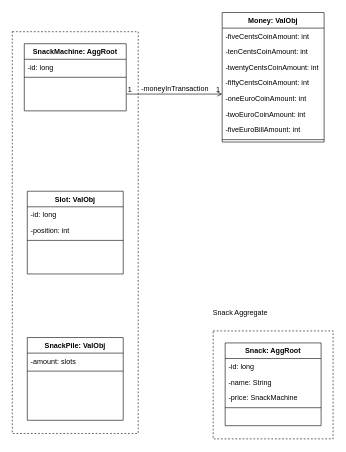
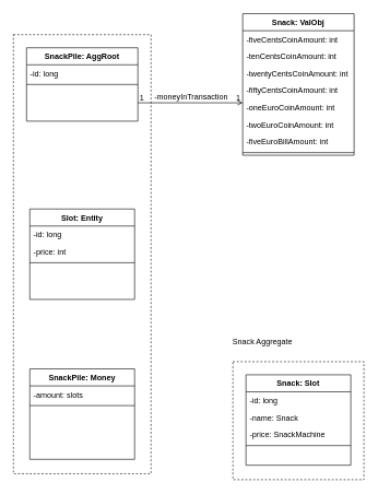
  <mxCell id="0" />
  <mxCell id="1" parent="0" />
  <mxCell id="2" value="" style="rounded=0;whiteSpace=wrap;html=1;dashed=1;" parent="1" vertex="1"><mxGeometry x="355" y="551" width="200" height="180" as="geometry" /></mxCell>
  <mxCell id="3" value="" style="rounded=0;whiteSpace=wrap;html=1;dashed=1;" parent="1" vertex="1"><mxGeometry x="20" y="52" width="210" height="670" as="geometry" /></mxCell>
- <mxCell id="4" value="SnackMachine: AggRoot" style="swimlane;fontStyle=1;align=center;verticalAlign=top;childLayout=stackLayout;horizontal=1;startSize=26;horizontalStack=0;resizeParent=1;resizeLast=0;collapsible=1;marginBottom=0;rounded=0;shadow=0;strokeWidth=1;" parent="1" vertex="1"><mxGeometry x="40" y="72" width="170" height="112" as="geometry"><mxRectangle x="230" y="140" width="160" height="26" as="alternateBounds" /></mxGeometry></mxCell>
+ <mxCell id="4" value="SnackPile: AggRoot" style="swimlane;fontStyle=1;align=center;verticalAlign=top;childLayout=stackLayout;horizontal=1;startSize=26;horizontalStack=0;resizeParent=1;resizeLast=0;collapsible=1;marginBottom=0;rounded=0;shadow=0;strokeWidth=1;" parent="1" vertex="1"><mxGeometry x="40" y="72" width="170" height="112" as="geometry"><mxRectangle x="230" y="140" width="160" height="26" as="alternateBounds" /></mxGeometry></mxCell>
  <mxCell id="5" value="-id: long" style="text;align=left;verticalAlign=top;spacingLeft=4;spacingRight=4;overflow=hidden;rotatable=0;points=[[0,0.5],[1,0.5]];portConstraint=eastwest;" parent="4" vertex="1"><mxGeometry y="26" width="170" height="26" as="geometry" /></mxCell>
  <mxCell id="6" value="" style="line;html=1;strokeWidth=1;align=left;verticalAlign=middle;spacingTop=-1;spacingLeft=3;spacingRight=3;rotatable=0;labelPosition=right;points=[];portConstraint=eastwest;" parent="4" vertex="1"><mxGeometry y="52" width="170" height="8" as="geometry" /></mxCell>
- <mxCell id="7" value="Money: ValObj" style="swimlane;fontStyle=1;align=center;verticalAlign=top;childLayout=stackLayout;horizontal=1;startSize=26;horizontalStack=0;resizeParent=1;resizeLast=0;collapsible=1;marginBottom=0;rounded=0;shadow=0;strokeWidth=1;" parent="1" vertex="1"><mxGeometry x="370" y="20" width="170" height="216" as="geometry"><mxRectangle x="550" y="140" width="160" height="26" as="alternateBounds" /></mxGeometry></mxCell>
+ <mxCell id="7" value="Snack: ValObj" style="swimlane;fontStyle=1;align=center;verticalAlign=top;childLayout=stackLayout;horizontal=1;startSize=26;horizontalStack=0;resizeParent=1;resizeLast=0;collapsible=1;marginBottom=0;rounded=0;shadow=0;strokeWidth=1;" parent="1" vertex="1"><mxGeometry x="370" y="20" width="170" height="216" as="geometry"><mxRectangle x="550" y="140" width="160" height="26" as="alternateBounds" /></mxGeometry></mxCell>
  <mxCell id="8" value="-fiveCentsCoinAmount: int" style="text;align=left;verticalAlign=top;spacingLeft=4;spacingRight=4;overflow=hidden;rotatable=0;points=[[0,0.5],[1,0.5]];portConstraint=eastwest;" parent="7" vertex="1"><mxGeometry y="26" width="170" height="26" as="geometry" /></mxCell>
  <mxCell id="9" value="-tenCentsCoinAmount: int" style="text;align=left;verticalAlign=top;spacingLeft=4;spacingRight=4;overflow=hidden;rotatable=0;points=[[0,0.5],[1,0.5]];portConstraint=eastwest;rounded=0;shadow=0;html=0;" parent="7" vertex="1"><mxGeometry y="52" width="170" height="26" as="geometry" /></mxCell>
  <mxCell id="10" value="-twentyCentsCoinAmount: int" style="text;align=left;verticalAlign=top;spacingLeft=4;spacingRight=4;overflow=hidden;rotatable=0;points=[[0,0.5],[1,0.5]];portConstraint=eastwest;rounded=0;shadow=0;html=0;" parent="7" vertex="1"><mxGeometry y="78" width="170" height="26" as="geometry" /></mxCell>
  <mxCell id="11" value="-fiftyCentsCoinAmount: int" style="text;align=left;verticalAlign=top;spacingLeft=4;spacingRight=4;overflow=hidden;rotatable=0;points=[[0,0.5],[1,0.5]];portConstraint=eastwest;rounded=0;shadow=0;html=0;" parent="7" vertex="1"><mxGeometry y="104" width="170" height="26" as="geometry" /></mxCell>
  <mxCell id="12" value="-oneEuroCoinAmount: int" style="text;align=left;verticalAlign=top;spacingLeft=4;spacingRight=4;overflow=hidden;rotatable=0;points=[[0,0.5],[1,0.5]];portConstraint=eastwest;rounded=0;shadow=0;html=0;" parent="7" vertex="1"><mxGeometry y="130" width="170" height="26" as="geometry" /></mxCell>
  <mxCell id="13" value="-twoEuroCoinAmount: int" style="text;align=left;verticalAlign=top;spacingLeft=4;spacingRight=4;overflow=hidden;rotatable=0;points=[[0,0.5],[1,0.5]];portConstraint=eastwest;rounded=0;shadow=0;html=0;" parent="7" vertex="1"><mxGeometry y="156" width="170" height="26" as="geometry" /></mxCell>
  <mxCell id="14" value="-fiveEuroBillAmount: int" style="text;align=left;verticalAlign=top;spacingLeft=4;spacingRight=4;overflow=hidden;rotatable=0;points=[[0,0.5],[1,0.5]];portConstraint=eastwest;rounded=0;shadow=0;html=0;" parent="7" vertex="1"><mxGeometry y="182" width="170" height="26" as="geometry" /></mxCell>
  <mxCell id="15" value="" style="line;html=1;strokeWidth=1;align=left;verticalAlign=middle;spacingTop=-1;spacingLeft=3;spacingRight=3;rotatable=0;labelPosition=right;points=[];portConstraint=eastwest;" parent="7" vertex="1"><mxGeometry y="208" width="170" height="8" as="geometry" /></mxCell>
- <mxCell id="16" value="Slot: ValObj" style="swimlane;fontStyle=1;align=center;verticalAlign=top;childLayout=stackLayout;horizontal=1;startSize=26;horizontalStack=0;resizeParent=1;resizeLast=0;collapsible=1;marginBottom=0;rounded=0;shadow=0;strokeWidth=1;" parent="1" vertex="1"><mxGeometry x="45" y="318" width="160" height="138" as="geometry"><mxRectangle x="230" y="140" width="160" height="26" as="alternateBounds" /></mxGeometry></mxCell>
+ <mxCell id="16" value="Slot: Entity" style="swimlane;fontStyle=1;align=center;verticalAlign=top;childLayout=stackLayout;horizontal=1;startSize=26;horizontalStack=0;resizeParent=1;resizeLast=0;collapsible=1;marginBottom=0;rounded=0;shadow=0;strokeWidth=1;" parent="1" vertex="1"><mxGeometry x="45" y="318" width="160" height="138" as="geometry"><mxRectangle x="230" y="140" width="160" height="26" as="alternateBounds" /></mxGeometry></mxCell>
  <mxCell id="17" value="-id: long" style="text;align=left;verticalAlign=top;spacingLeft=4;spacingRight=4;overflow=hidden;rotatable=0;points=[[0,0.5],[1,0.5]];portConstraint=eastwest;" parent="16" vertex="1"><mxGeometry y="26" width="160" height="26" as="geometry" /></mxCell>
- <mxCell id="18" value="-position: int" style="text;align=left;verticalAlign=top;spacingLeft=4;spacingRight=4;overflow=hidden;rotatable=0;points=[[0,0.5],[1,0.5]];portConstraint=eastwest;" parent="16" vertex="1"><mxGeometry y="52" width="160" height="26" as="geometry" /></mxCell>
+ <mxCell id="18" value="-price: int" style="text;align=left;verticalAlign=top;spacingLeft=4;spacingRight=4;overflow=hidden;rotatable=0;points=[[0,0.5],[1,0.5]];portConstraint=eastwest;" parent="16" vertex="1"><mxGeometry y="52" width="160" height="26" as="geometry" /></mxCell>
  <mxCell id="19" value="" style="line;html=1;strokeWidth=1;align=left;verticalAlign=middle;spacingTop=-1;spacingLeft=3;spacingRight=3;rotatable=0;labelPosition=right;points=[];portConstraint=eastwest;" parent="16" vertex="1"><mxGeometry y="78" width="160" height="8" as="geometry" /></mxCell>
- <mxCell id="20" value="Snack: AggRoot" style="swimlane;fontStyle=1;align=center;verticalAlign=top;childLayout=stackLayout;horizontal=1;startSize=26;horizontalStack=0;resizeParent=1;resizeLast=0;collapsible=1;marginBottom=0;rounded=0;shadow=0;strokeWidth=1;" parent="1" vertex="1"><mxGeometry x="375" y="571" width="160" height="138" as="geometry"><mxRectangle x="230" y="140" width="160" height="26" as="alternateBounds" /></mxGeometry></mxCell>
+ <mxCell id="20" value="Snack: Slot" style="swimlane;fontStyle=1;align=center;verticalAlign=top;childLayout=stackLayout;horizontal=1;startSize=26;horizontalStack=0;resizeParent=1;resizeLast=0;collapsible=1;marginBottom=0;rounded=0;shadow=0;strokeWidth=1;" parent="1" vertex="1"><mxGeometry x="375" y="571" width="160" height="138" as="geometry"><mxRectangle x="230" y="140" width="160" height="26" as="alternateBounds" /></mxGeometry></mxCell>
  <mxCell id="21" value="-id: long" style="text;align=left;verticalAlign=top;spacingLeft=4;spacingRight=4;overflow=hidden;rotatable=0;points=[[0,0.5],[1,0.5]];portConstraint=eastwest;" parent="20" vertex="1"><mxGeometry y="26" width="160" height="26" as="geometry" /></mxCell>
- <mxCell id="22" value="-name: String" style="text;align=left;verticalAlign=top;spacingLeft=4;spacingRight=4;overflow=hidden;rotatable=0;points=[[0,0.5],[1,0.5]];portConstraint=eastwest;" parent="20" vertex="1"><mxGeometry y="52" width="160" height="26" as="geometry" /></mxCell>
+ <mxCell id="22" value="-name: Snack" style="text;align=left;verticalAlign=top;spacingLeft=4;spacingRight=4;overflow=hidden;rotatable=0;points=[[0,0.5],[1,0.5]];portConstraint=eastwest;" parent="20" vertex="1"><mxGeometry y="52" width="160" height="26" as="geometry" /></mxCell>
  <mxCell id="23" value="-price: SnackMachine" style="text;align=left;verticalAlign=top;spacingLeft=4;spacingRight=4;overflow=hidden;rotatable=0;points=[[0,0.5],[1,0.5]];portConstraint=eastwest;rounded=0;shadow=0;html=0;" parent="20" vertex="1"><mxGeometry y="78" width="160" height="26" as="geometry" /></mxCell>
  <mxCell id="24" value="" style="line;html=1;strokeWidth=1;align=left;verticalAlign=middle;spacingTop=-1;spacingLeft=3;spacingRight=3;rotatable=0;labelPosition=right;points=[];portConstraint=eastwest;" parent="20" vertex="1"><mxGeometry y="104" width="160" height="8" as="geometry" /></mxCell>
  <mxCell id="25" value="Snack Aggregate" style="text;html=1;align=center;verticalAlign=middle;resizable=0;points=[];autosize=1;strokeColor=none;" parent="1" vertex="1"><mxGeometry x="345" y="511" width="110" height="20" as="geometry" /></mxCell>
  <mxCell id="26" value="" style="endArrow=open;shadow=0;strokeWidth=1;rounded=0;endFill=1;edgeStyle=elbowEdgeStyle;elbow=vertical;" parent="1" target="7" edge="1"><mxGeometry x="0.5" y="41" relative="1" as="geometry"><mxPoint x="210" y="156" as="sourcePoint" /><mxPoint x="327" y="156" as="targetPoint" /><mxPoint x="-40" y="32" as="offset" /></mxGeometry></mxCell>
  <mxCell id="27" value="1" style="resizable=0;align=left;verticalAlign=bottom;labelBackgroundColor=none;fontSize=12;" parent="26" connectable="0" vertex="1"><mxGeometry x="-1" relative="1" as="geometry"><mxPoint x="1" y="1" as="offset" /></mxGeometry></mxCell>
  <mxCell id="28" value="1" style="resizable=0;align=right;verticalAlign=bottom;labelBackgroundColor=none;fontSize=12;" parent="26" connectable="0" vertex="1"><mxGeometry x="1" relative="1" as="geometry"><mxPoint x="-2" y="1" as="offset" /></mxGeometry></mxCell>
  <mxCell id="29" value="-moneyInTransaction" style="text;html=1;resizable=0;points=[];;align=center;verticalAlign=middle;labelBackgroundColor=none;rounded=0;shadow=0;strokeWidth=1;fontSize=12;" parent="26" vertex="1" connectable="0"><mxGeometry x="0.5" y="49" relative="1" as="geometry"><mxPoint x="-40" y="40" as="offset" /></mxGeometry></mxCell>
- <mxCell id="30" value="SnackPile: ValObj" style="swimlane;fontStyle=1;align=center;verticalAlign=top;childLayout=stackLayout;horizontal=1;startSize=26;horizontalStack=0;resizeParent=1;resizeLast=0;collapsible=1;marginBottom=0;rounded=0;shadow=0;strokeWidth=1;" vertex="1" parent="1"><mxGeometry x="45" y="562" width="160" height="138" as="geometry"><mxRectangle x="230" y="140" width="160" height="26" as="alternateBounds" /></mxGeometry></mxCell>
+ <mxCell id="30" value="SnackPile: Money" style="swimlane;fontStyle=1;align=center;verticalAlign=top;childLayout=stackLayout;horizontal=1;startSize=26;horizontalStack=0;resizeParent=1;resizeLast=0;collapsible=1;marginBottom=0;rounded=0;shadow=0;strokeWidth=1;" vertex="1" parent="1"><mxGeometry x="45" y="562" width="160" height="138" as="geometry"><mxRectangle x="230" y="140" width="160" height="26" as="alternateBounds" /></mxGeometry></mxCell>
  <mxCell id="31" value="-amount: slots" style="text;align=left;verticalAlign=top;spacingLeft=4;spacingRight=4;overflow=hidden;rotatable=0;points=[[0,0.5],[1,0.5]];portConstraint=eastwest;rounded=0;shadow=0;html=0;" vertex="1" parent="30"><mxGeometry y="26" width="160" height="26" as="geometry" /></mxCell>
  <mxCell id="32" value="" style="line;html=1;strokeWidth=1;align=left;verticalAlign=middle;spacingTop=-1;spacingLeft=3;spacingRight=3;rotatable=0;labelPosition=right;points=[];portConstraint=eastwest;" vertex="1" parent="30"><mxGeometry y="52" width="160" height="8" as="geometry" /></mxCell>
